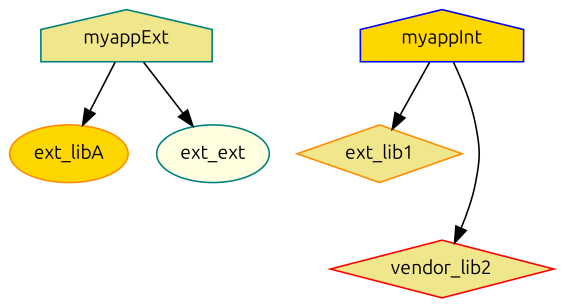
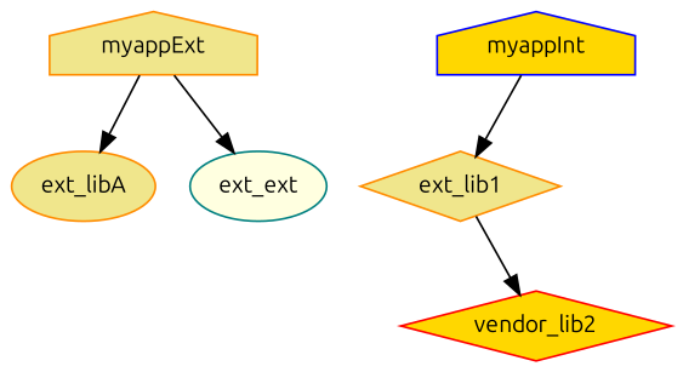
  digraph {
    fontname=Ubuntu
    node [color=teal fillcolor=khaki fontname=Ubuntu fontsize=12 shape=house style=filled]
    edge [fontname=Ubuntu]
-   n1 [label=myappExt]
-   n2 [color=darkorange fillcolor=gold label=ext_libA shape=ellipse]
+   n1 [color=darkorange label=myappExt]
+   n2 [color=darkorange label=ext_libA shape=ellipse]
    n3 [fillcolor=lightyellow label=ext_ext shape=ellipse]
    n4 [color=blue fillcolor=gold label=myappInt]
    n5 [color=darkorange label=ext_lib1 shape=diamond]
-   n6 [color=red label=vendor_lib2 shape=diamond]
+   n6 [color=red fillcolor=gold label=vendor_lib2 shape=diamond]
    n1 -> n2
    n1 -> n3
    n4 -> n5
-   n4 -> n6
+   n5 -> n6
  }
